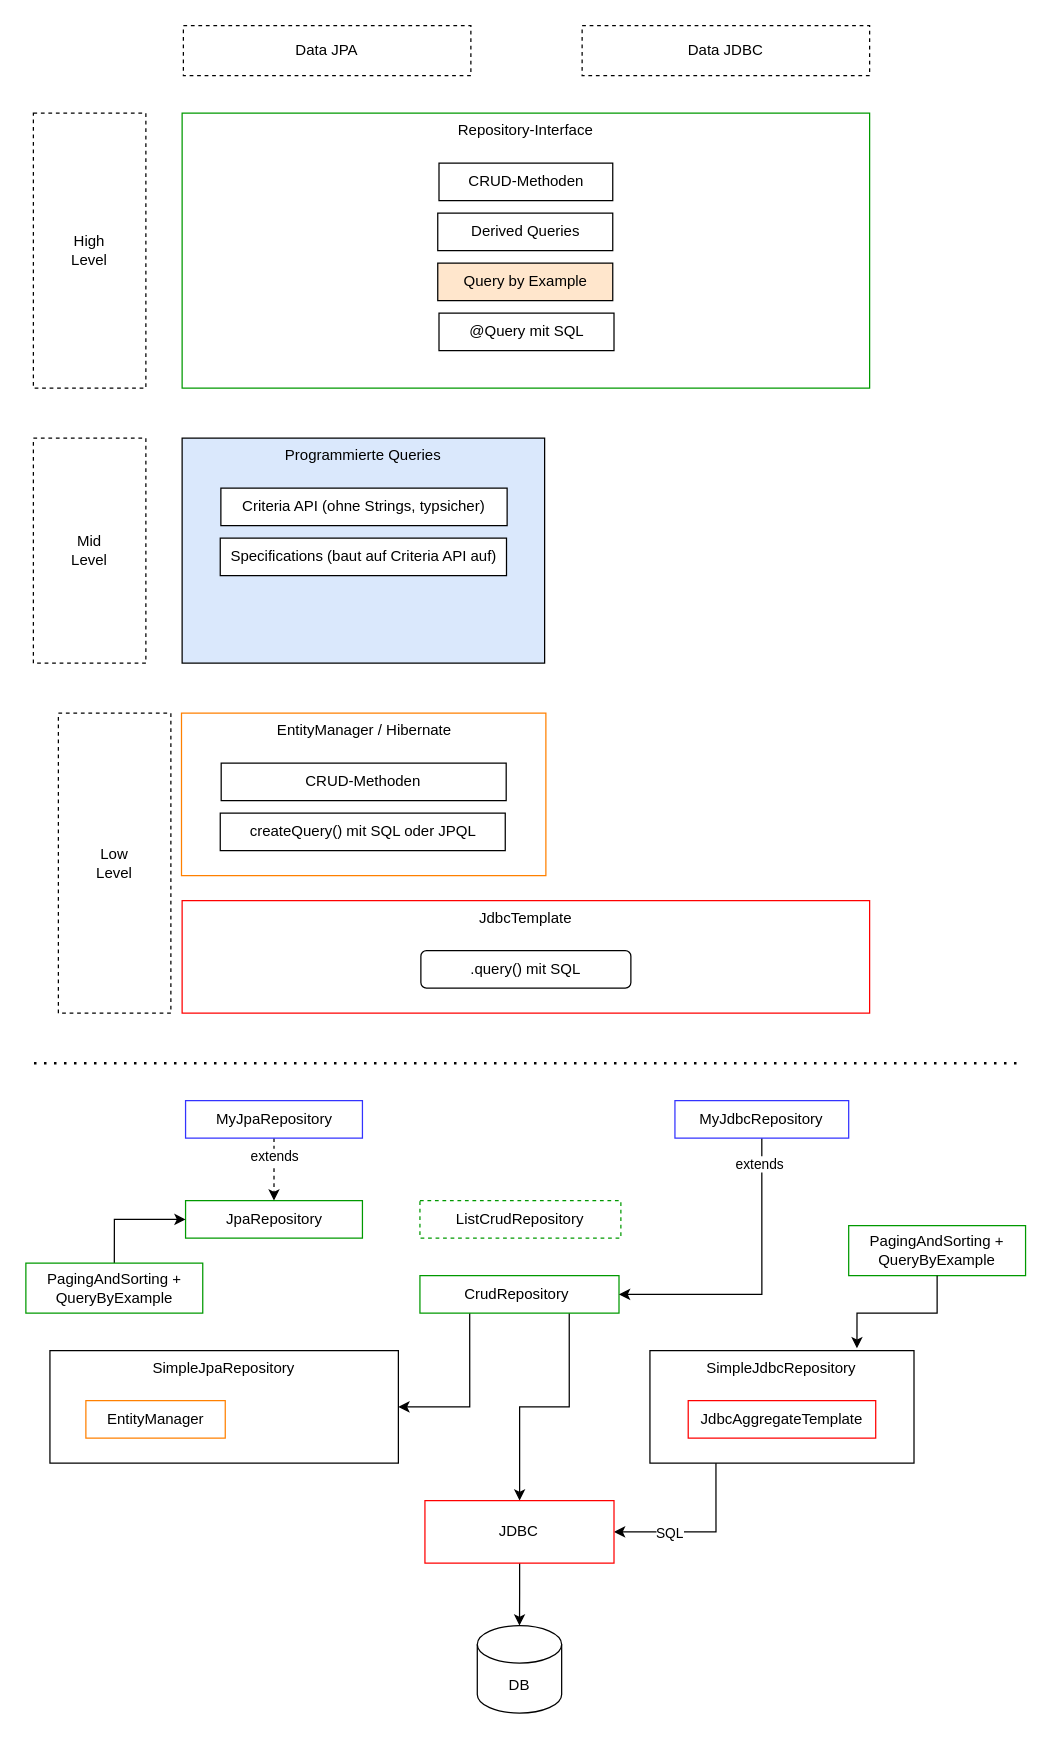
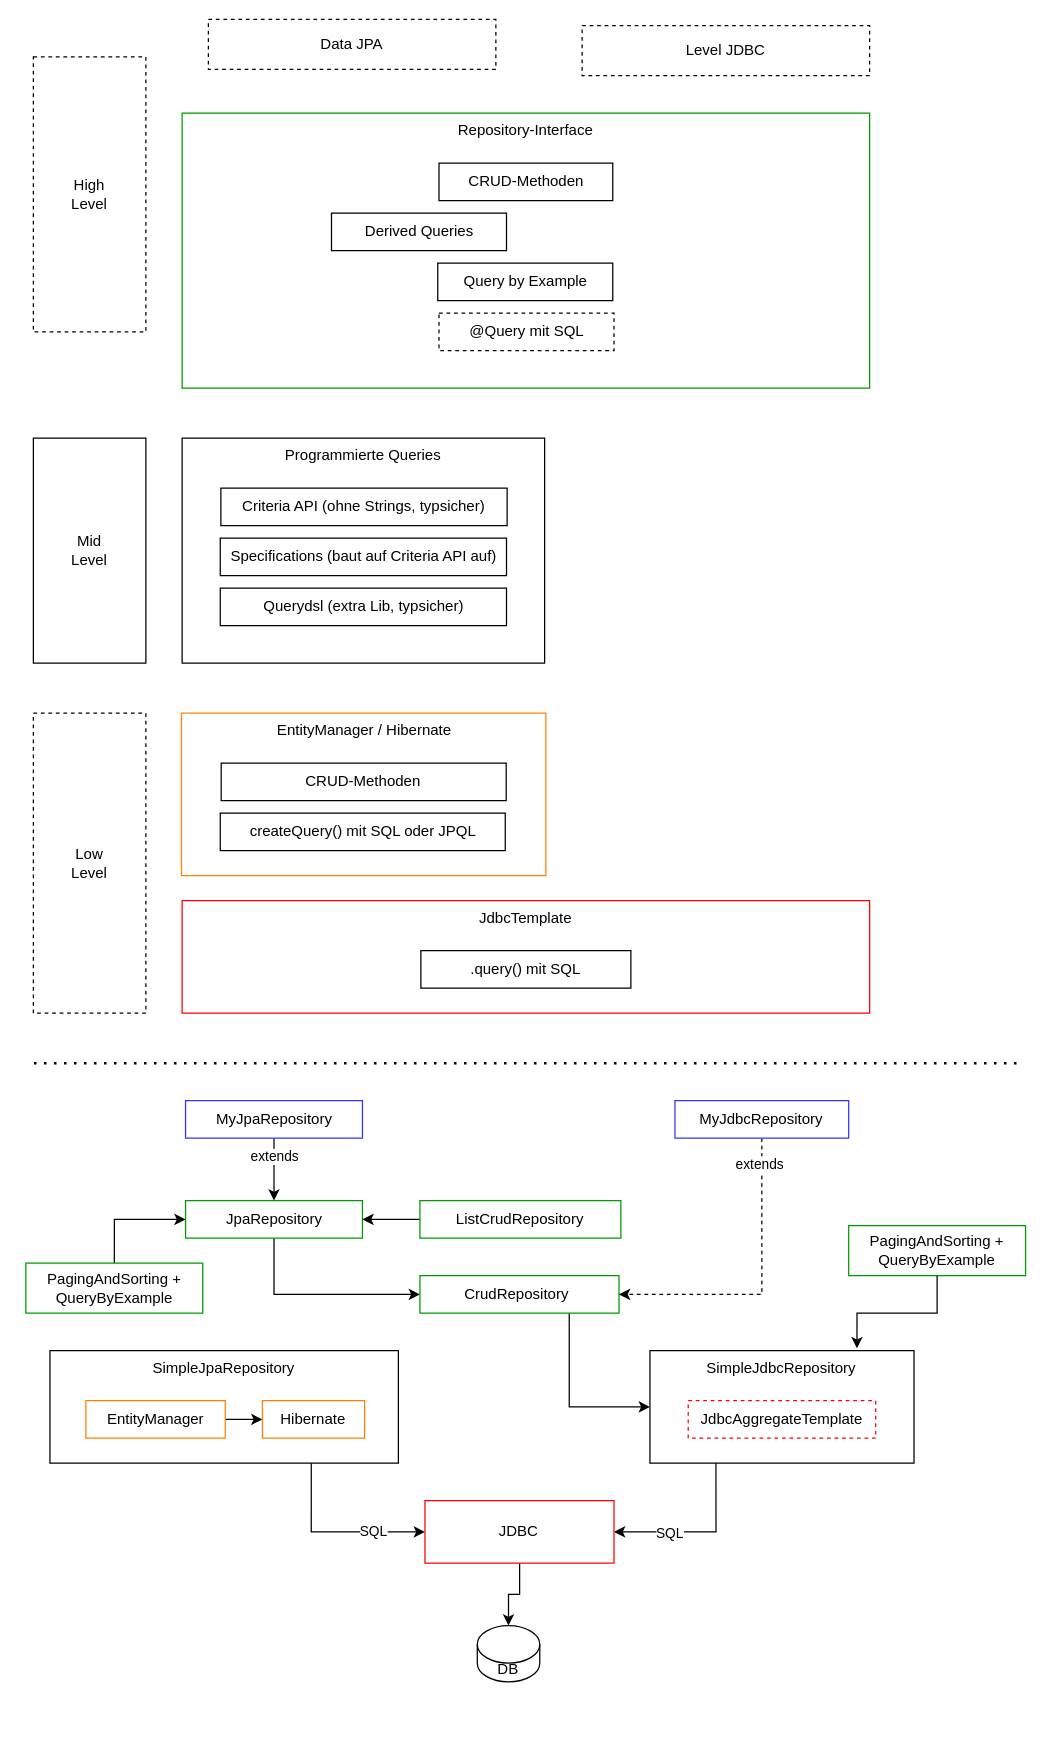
  <mxCell id="0" />
  <mxCell id="1" parent="0" />
  <mxCell id="2" value="EntityManager / Hibernate" style="rounded=0;whiteSpace=wrap;html=1;verticalAlign=top;strokeColor=#FF8000;" parent="1" vertex="1"><mxGeometry x="144.5" y="570" width="291.5" height="130" as="geometry" /></mxCell>
  <mxCell id="3" value="Repository-Interface" style="rounded=0;whiteSpace=wrap;html=1;verticalAlign=top;strokeColor=#009900;" parent="1" vertex="1"><mxGeometry x="145" y="90" width="550" height="220" as="geometry" /></mxCell>
  <mxCell id="4" value="CRUD-Methoden" style="rounded=0;whiteSpace=wrap;html=1;verticalAlign=middle;" parent="1" vertex="1"><mxGeometry x="350.5" y="130" width="139" height="30" as="geometry" /></mxCell>
- <mxCell id="5" value="Derived Queries" style="rounded=0;whiteSpace=wrap;html=1;verticalAlign=middle;" parent="1" vertex="1"><mxGeometry x="349.5" y="170" width="140" height="30" as="geometry" /></mxCell>
- <mxCell id="6" value="Data JPA" style="rounded=0;whiteSpace=wrap;html=1;dashed=1;" parent="1" vertex="1"><mxGeometry x="146" y="20" width="230" height="40" as="geometry" /></mxCell>
- <mxCell id="7" value="Data JDBC" style="rounded=0;whiteSpace=wrap;html=1;dashed=1;" parent="1" vertex="1"><mxGeometry x="465" y="20" width="230" height="40" as="geometry" /></mxCell>
- <mxCell id="8" value="Programmierte Queries" style="rounded=0;whiteSpace=wrap;html=1;verticalAlign=top;fillColor=#dae8fc;" parent="1" vertex="1"><mxGeometry x="145" y="350" width="290" height="180" as="geometry" /></mxCell>
+ <mxCell id="5" value="Derived Queries" style="rounded=0;whiteSpace=wrap;html=1;verticalAlign=middle;" parent="1" vertex="1"><mxGeometry x="264.5" y="170" width="140" height="30" as="geometry" /></mxCell>
+ <mxCell id="6" value="Data JPA" style="rounded=0;whiteSpace=wrap;html=1;dashed=1;" parent="1" vertex="1"><mxGeometry x="166" y="15" width="230" height="40" as="geometry" /></mxCell>
+ <mxCell id="7" value="Level JDBC" style="rounded=0;whiteSpace=wrap;html=1;dashed=1;" parent="1" vertex="1"><mxGeometry x="465" y="20" width="230" height="40" as="geometry" /></mxCell>
+ <mxCell id="8" value="Programmierte Queries" style="rounded=0;whiteSpace=wrap;html=1;verticalAlign=top;" parent="1" vertex="1"><mxGeometry x="145" y="350" width="290" height="180" as="geometry" /></mxCell>
  <mxCell id="9" value="Criteria API (ohne Strings, typsicher)" style="rounded=0;whiteSpace=wrap;html=1;verticalAlign=middle;" parent="1" vertex="1"><mxGeometry x="176" y="390" width="229" height="30" as="geometry" /></mxCell>
  <mxCell id="10" value="CRUD-Methoden" style="rounded=0;whiteSpace=wrap;html=1;verticalAlign=middle;" parent="1" vertex="1"><mxGeometry x="176.25" y="610" width="228" height="30" as="geometry" /></mxCell>
  <mxCell id="11" value="JdbcTemplate" style="rounded=0;whiteSpace=wrap;html=1;verticalAlign=top;strokeColor=#FF0000;" parent="1" vertex="1"><mxGeometry x="145" y="720" width="550" height="90" as="geometry" /></mxCell>
- <mxCell id="12" value=".query() mit SQL" style="whiteSpace=wrap;html=1;verticalAlign=middle;rounded=1;" parent="1" vertex="1"><mxGeometry x="336" y="760" width="168" height="30" as="geometry" /></mxCell>
+ <mxCell id="12" value=".query() mit SQL" style="rounded=0;whiteSpace=wrap;html=1;verticalAlign=middle;" parent="1" vertex="1"><mxGeometry x="336" y="760" width="168" height="30" as="geometry" /></mxCell>
  <mxCell id="13" value="Specifications (baut auf Criteria API auf)" style="rounded=0;whiteSpace=wrap;html=1;verticalAlign=middle;" parent="1" vertex="1"><mxGeometry x="175.5" y="430" width="229" height="30" as="geometry" /></mxCell>
- <mxCell id="14" value="High&lt;div&gt;Level&lt;/div&gt;" style="rounded=0;whiteSpace=wrap;html=1;dashed=1;" parent="1" vertex="1"><mxGeometry x="26" y="90" width="90" height="220" as="geometry" /></mxCell>
- <mxCell id="15" value="Mid&lt;div&gt;Level&lt;/div&gt;" style="rounded=0;whiteSpace=wrap;html=1;dashed=1;" parent="1" vertex="1"><mxGeometry x="26" y="350" width="90" height="180" as="geometry" /></mxCell>
- <mxCell id="16" value="Low&lt;div&gt;Level&lt;/div&gt;" style="rounded=0;whiteSpace=wrap;html=1;dashed=1;" parent="1" vertex="1"><mxGeometry x="46" y="570" width="90" height="240" as="geometry" /></mxCell>
- <mxCell id="17" value="Query by Example" style="rounded=0;whiteSpace=wrap;html=1;verticalAlign=middle;fillColor=#ffe6cc;" parent="1" vertex="1"><mxGeometry x="349.5" y="210" width="140" height="30" as="geometry" /></mxCell>
+ <mxCell id="14" value="High&lt;div&gt;Level&lt;/div&gt;" style="rounded=0;whiteSpace=wrap;html=1;dashed=1;" parent="1" vertex="1"><mxGeometry x="26" y="45" width="90" height="220" as="geometry" /></mxCell>
+ <mxCell id="15" value="Mid&lt;div&gt;Level&lt;/div&gt;" style="rounded=0;whiteSpace=wrap;html=1;dashed=0;" parent="1" vertex="1"><mxGeometry x="26" y="350" width="90" height="180" as="geometry" /></mxCell>
+ <mxCell id="16" value="Low&lt;div&gt;Level&lt;/div&gt;" style="rounded=0;whiteSpace=wrap;html=1;dashed=1;" parent="1" vertex="1"><mxGeometry x="26" y="570" width="90" height="240" as="geometry" /></mxCell>
+ <mxCell id="17" value="Query by Example" style="rounded=0;whiteSpace=wrap;html=1;verticalAlign=middle;" parent="1" vertex="1"><mxGeometry x="349.5" y="210" width="140" height="30" as="geometry" /></mxCell>
+ <mxCell id="18" value="Querydsl (extra Lib, typsicher)" style="rounded=0;whiteSpace=wrap;html=1;verticalAlign=middle;" parent="1" vertex="1"><mxGeometry x="175.5" y="470" width="229" height="30" as="geometry" /></mxCell>
  <mxCell id="19" value="" style="endArrow=none;dashed=1;html=1;dashPattern=1 3;strokeWidth=2;rounded=0;" parent="1" edge="1"><mxGeometry width="50" height="50" relative="1" as="geometry"><mxPoint x="26.5" y="850" as="sourcePoint" /><mxPoint x="816.5" y="850" as="targetPoint" /></mxGeometry></mxCell>
+ <mxCell id="20" style="edgeStyle=orthogonalEdgeStyle;rounded=0;orthogonalLoop=1;jettySize=auto;html=1;exitX=0.5;exitY=1;exitDx=0;exitDy=0;entryX=0;entryY=0.5;entryDx=0;entryDy=0;" parent="1" source="21" target="27" edge="1"><mxGeometry relative="1" as="geometry" /></mxCell>
  <mxCell id="21" value="JpaRepository" style="rounded=0;whiteSpace=wrap;html=1;verticalAlign=middle;strokeColor=#009900;" parent="1" vertex="1"><mxGeometry x="147.75" y="960" width="141.5" height="30" as="geometry" /></mxCell>
- <mxCell id="22" style="edgeStyle=orthogonalEdgeStyle;rounded=0;orthogonalLoop=1;jettySize=auto;html=1;exitX=0.5;exitY=1;exitDx=0;exitDy=0;entryX=0.5;entryY=0;entryDx=0;entryDy=0;dashed=1;" parent="1" source="24" target="21" edge="1"><mxGeometry relative="1" as="geometry" /></mxCell>
+ <mxCell id="22" style="edgeStyle=orthogonalEdgeStyle;rounded=0;orthogonalLoop=1;jettySize=auto;html=1;exitX=0.5;exitY=1;exitDx=0;exitDy=0;entryX=0.5;entryY=0;entryDx=0;entryDy=0;" parent="1" source="24" target="21" edge="1"><mxGeometry relative="1" as="geometry" /></mxCell>
  <mxCell id="23" value="extends" style="edgeLabel;html=1;align=center;verticalAlign=middle;resizable=0;points=[];" vertex="1" connectable="0" parent="22"><mxGeometry x="-0.45" y="-3" relative="1" as="geometry"><mxPoint x="3" as="offset" /></mxGeometry></mxCell>
  <mxCell id="24" value="MyJpaRepository" style="rounded=0;whiteSpace=wrap;html=1;verticalAlign=middle;strokeColor=#3333FF;" parent="1" vertex="1"><mxGeometry x="147.75" y="880" width="141.5" height="30" as="geometry" /></mxCell>
- <mxCell id="25" style="edgeStyle=orthogonalEdgeStyle;rounded=0;orthogonalLoop=1;jettySize=auto;html=1;exitX=0.75;exitY=1;exitDx=0;exitDy=0;" parent="1" source="27" target="50" edge="1"><mxGeometry relative="1" as="geometry" /></mxCell>
- <mxCell id="26" style="edgeStyle=orthogonalEdgeStyle;rounded=0;orthogonalLoop=1;jettySize=auto;html=1;exitX=0.25;exitY=1;exitDx=0;exitDy=0;entryX=1;entryY=0.5;entryDx=0;entryDy=0;" parent="1" source="27" target="30" edge="1"><mxGeometry relative="1" as="geometry" /></mxCell>
+ <mxCell id="25" style="edgeStyle=orthogonalEdgeStyle;rounded=0;orthogonalLoop=1;jettySize=auto;html=1;exitX=0.75;exitY=1;exitDx=0;exitDy=0;entryX=0;entryY=0.5;entryDx=0;entryDy=0;" parent="1" source="27" target="38" edge="1"><mxGeometry relative="1" as="geometry" /></mxCell>
  <mxCell id="27" value="CrudRepository&amp;nbsp;" style="rounded=0;whiteSpace=wrap;html=1;verticalAlign=middle;strokeColor=#009900;" parent="1" vertex="1"><mxGeometry x="335.25" y="1020" width="159.25" height="30" as="geometry" /></mxCell>
+ <mxCell id="28" style="edgeStyle=orthogonalEdgeStyle;rounded=0;orthogonalLoop=1;jettySize=auto;html=1;exitX=0.75;exitY=1;exitDx=0;exitDy=0;entryX=0;entryY=0.5;entryDx=0;entryDy=0;" edge="1" parent="1" source="30" target="50"><mxGeometry relative="1" as="geometry" /></mxCell>
+ <mxCell id="29" value="SQL" style="edgeLabel;html=1;align=center;verticalAlign=middle;resizable=0;points=[];" vertex="1" connectable="0" parent="28"><mxGeometry x="0.424" y="1" relative="1" as="geometry"><mxPoint as="offset" /></mxGeometry></mxCell>
  <mxCell id="30" value="SimpleJpaRepository" style="rounded=0;whiteSpace=wrap;html=1;verticalAlign=top;" parent="1" vertex="1"><mxGeometry x="39.25" y="1080" width="278.75" height="90" as="geometry" /></mxCell>
+ <mxCell id="31" value="" style="edgeStyle=orthogonalEdgeStyle;rounded=0;orthogonalLoop=1;jettySize=auto;html=1;" edge="1" parent="1" source="32" target="48"><mxGeometry relative="1" as="geometry" /></mxCell>
  <mxCell id="32" value="EntityManager" style="rounded=0;whiteSpace=wrap;html=1;verticalAlign=middle;strokeColor=#FF8000;" parent="1" vertex="1"><mxGeometry x="68" y="1120" width="111.5" height="30" as="geometry" /></mxCell>
- <mxCell id="33" style="edgeStyle=orthogonalEdgeStyle;rounded=0;orthogonalLoop=1;jettySize=auto;html=1;exitX=0.5;exitY=1;exitDx=0;exitDy=0;entryX=1;entryY=0.5;entryDx=0;entryDy=0;" parent="1" source="35" target="27" edge="1"><mxGeometry relative="1" as="geometry" /></mxCell>
+ <mxCell id="33" style="edgeStyle=orthogonalEdgeStyle;rounded=0;orthogonalLoop=1;jettySize=auto;html=1;exitX=0.5;exitY=1;exitDx=0;exitDy=0;entryX=1;entryY=0.5;entryDx=0;entryDy=0;dashed=1;" parent="1" source="35" target="27" edge="1"><mxGeometry relative="1" as="geometry" /></mxCell>
  <mxCell id="34" value="extends" style="edgeLabel;html=1;align=center;verticalAlign=middle;resizable=0;points=[];" vertex="1" connectable="0" parent="33"><mxGeometry x="-0.834" y="-2" relative="1" as="geometry"><mxPoint as="offset" /></mxGeometry></mxCell>
  <mxCell id="35" value="MyJdbcRepository" style="rounded=0;whiteSpace=wrap;html=1;verticalAlign=middle;strokeColor=#3333FF;" parent="1" vertex="1"><mxGeometry x="539.25" y="880" width="139" height="30" as="geometry" /></mxCell>
  <mxCell id="36" style="edgeStyle=orthogonalEdgeStyle;rounded=0;orthogonalLoop=1;jettySize=auto;html=1;exitX=0.25;exitY=1;exitDx=0;exitDy=0;entryX=1;entryY=0.5;entryDx=0;entryDy=0;" edge="1" parent="1" source="38" target="50"><mxGeometry relative="1" as="geometry" /></mxCell>
  <mxCell id="37" value="SQL" style="edgeLabel;html=1;align=center;verticalAlign=middle;resizable=0;points=[];" vertex="1" connectable="0" parent="36"><mxGeometry x="0.355" relative="1" as="geometry"><mxPoint as="offset" /></mxGeometry></mxCell>
  <mxCell id="38" value="SimpleJdbcRepository" style="rounded=0;whiteSpace=wrap;html=1;verticalAlign=top;" parent="1" vertex="1"><mxGeometry x="519.25" y="1080" width="211.25" height="90" as="geometry" /></mxCell>
- <mxCell id="39" value="JdbcAggregateTemplate" style="rounded=0;whiteSpace=wrap;html=1;verticalAlign=middle;strokeColor=#FF0000;" parent="1" vertex="1"><mxGeometry x="549.87" y="1120" width="150" height="30" as="geometry" /></mxCell>
+ <mxCell id="39" value="JdbcAggregateTemplate" style="rounded=0;whiteSpace=wrap;html=1;verticalAlign=middle;strokeColor=#FF0000;dashed=1;" parent="1" vertex="1"><mxGeometry x="549.87" y="1120" width="150" height="30" as="geometry" /></mxCell>
  <mxCell id="40" style="edgeStyle=orthogonalEdgeStyle;rounded=0;orthogonalLoop=1;jettySize=auto;html=1;exitX=0.5;exitY=0;exitDx=0;exitDy=0;entryX=0;entryY=0.5;entryDx=0;entryDy=0;" parent="1" source="41" target="21" edge="1"><mxGeometry relative="1" as="geometry" /></mxCell>
  <mxCell id="41" value="PagingAndSorting +&lt;div&gt;QueryByExample&lt;/div&gt;" style="rounded=0;whiteSpace=wrap;html=1;verticalAlign=middle;strokeColor=#009900;" parent="1" vertex="1"><mxGeometry x="20" y="1010" width="141.5" height="40" as="geometry" /></mxCell>
  <mxCell id="42" value="PagingAndSorting +&lt;div&gt;QueryByExample&lt;/div&gt;" style="rounded=0;whiteSpace=wrap;html=1;verticalAlign=middle;strokeColor=#009900;" parent="1" vertex="1"><mxGeometry x="678.25" y="980" width="141.5" height="40" as="geometry" /></mxCell>
  <mxCell id="43" style="edgeStyle=orthogonalEdgeStyle;rounded=0;orthogonalLoop=1;jettySize=auto;html=1;exitX=0.5;exitY=1;exitDx=0;exitDy=0;entryX=0.784;entryY=-0.02;entryDx=0;entryDy=0;entryPerimeter=0;" parent="1" source="42" target="38" edge="1"><mxGeometry relative="1" as="geometry" /></mxCell>
  <mxCell id="44" value="createQuery() mit SQL oder JPQL" style="rounded=0;whiteSpace=wrap;html=1;verticalAlign=middle;" parent="1" vertex="1"><mxGeometry x="175.5" y="650" width="228" height="30" as="geometry" /></mxCell>
- <mxCell id="45" value="@Query mit SQL" style="rounded=0;whiteSpace=wrap;html=1;verticalAlign=middle;" parent="1" vertex="1"><mxGeometry x="350.5" y="250" width="140" height="30" as="geometry" /></mxCell>
- <mxCell id="47" value="ListCrudRepository" style="rounded=0;whiteSpace=wrap;html=1;verticalAlign=middle;strokeColor=#009900;dashed=1;" parent="1" vertex="1"><mxGeometry x="335.25" y="960" width="160.75" height="30" as="geometry" /></mxCell>
+ <mxCell id="45" value="@Query mit SQL" style="rounded=0;whiteSpace=wrap;html=1;verticalAlign=middle;dashed=1;" parent="1" vertex="1"><mxGeometry x="350.5" y="250" width="140" height="30" as="geometry" /></mxCell>
+ <mxCell id="46" value="" style="edgeStyle=orthogonalEdgeStyle;rounded=0;orthogonalLoop=1;jettySize=auto;html=1;" parent="1" source="47" target="21" edge="1"><mxGeometry relative="1" as="geometry" /></mxCell>
+ <mxCell id="47" value="ListCrudRepository" style="rounded=0;whiteSpace=wrap;html=1;verticalAlign=middle;strokeColor=#009900;" parent="1" vertex="1"><mxGeometry x="335.25" y="960" width="160.75" height="30" as="geometry" /></mxCell>
+ <mxCell id="48" value="Hibernate" style="rounded=0;whiteSpace=wrap;html=1;verticalAlign=middle;strokeColor=#FF8000;" vertex="1" parent="1"><mxGeometry x="209.25" y="1120" width="81.75" height="30" as="geometry" /></mxCell>
  <mxCell id="49" value="" style="edgeStyle=orthogonalEdgeStyle;rounded=0;orthogonalLoop=1;jettySize=auto;html=1;" edge="1" parent="1" source="50" target="51"><mxGeometry relative="1" as="geometry" /></mxCell>
  <mxCell id="50" value="JDBC" style="rounded=0;whiteSpace=wrap;html=1;verticalAlign=middle;strokeColor=#FF0000;" vertex="1" parent="1"><mxGeometry x="339.25" y="1200" width="151.25" height="50" as="geometry" /></mxCell>
- <mxCell id="51" value="DB" style="shape=cylinder3;whiteSpace=wrap;html=1;boundedLbl=1;backgroundOutline=1;size=15;" vertex="1" parent="1"><mxGeometry x="381.13" y="1300" width="67.5" height="70" as="geometry" /></mxCell>
+ <mxCell id="51" value="DB" style="shape=cylinder3;whiteSpace=wrap;html=1;boundedLbl=1;backgroundOutline=1;size=15;" vertex="1" parent="1"><mxGeometry x="381.13" y="1300" width="50" height="45" as="geometry" /></mxCell>
